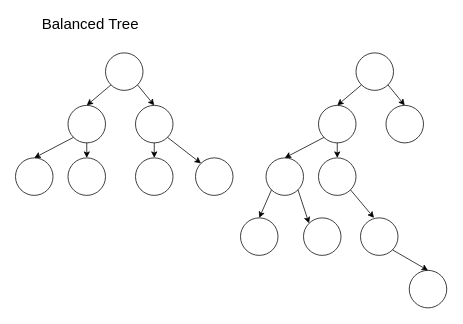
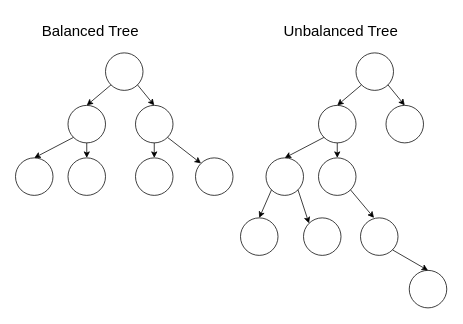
  <mxCell id="0" />
  <mxCell id="1" parent="0" />
  <mxCell id="2" value="" style="ellipse;whiteSpace=wrap;html=1;aspect=fixed;" vertex="1" parent="1"><mxGeometry x="140" y="70" width="50" height="50" as="geometry" /></mxCell>
- <mxCell id="3" value="&lt;font style=&quot;font-size: 20px;&quot;&gt;Balanced Tree&lt;/font&gt;" style="text;html=1;strokeColor=none;fillColor=none;align=center;verticalAlign=middle;whiteSpace=wrap;rounded=0;" vertex="1" parent="1"><mxGeometry x="20" y="10" width="200" height="40" as="geometry" /></mxCell>
+ <mxCell id="3" value="&lt;font style=&quot;font-size: 20px;&quot;&gt;Balanced Tree&lt;/font&gt;" style="text;html=1;strokeColor=none;fillColor=none;align=center;verticalAlign=middle;whiteSpace=wrap;rounded=0;" vertex="1" parent="1"><mxGeometry width="200" height="40" as="geometry" x="20" y="20" /></mxCell>
  <mxCell id="4" value="" style="ellipse;whiteSpace=wrap;html=1;aspect=fixed;" vertex="1" parent="1"><mxGeometry x="90" y="140" width="50" height="50" as="geometry" /></mxCell>
  <mxCell id="5" value="" style="ellipse;whiteSpace=wrap;html=1;aspect=fixed;" vertex="1" parent="1"><mxGeometry x="180" y="140" width="50" height="50" as="geometry" /></mxCell>
  <mxCell id="6" value="" style="ellipse;whiteSpace=wrap;html=1;aspect=fixed;" vertex="1" parent="1"><mxGeometry x="260" y="210" width="50" height="50" as="geometry" /></mxCell>
  <mxCell id="7" value="" style="ellipse;whiteSpace=wrap;html=1;aspect=fixed;" vertex="1" parent="1"><mxGeometry x="180" y="210" width="50" height="50" as="geometry" /></mxCell>
  <mxCell id="8" value="" style="ellipse;whiteSpace=wrap;html=1;aspect=fixed;" vertex="1" parent="1"><mxGeometry x="90" y="210" width="50" height="50" as="geometry" /></mxCell>
  <mxCell id="9" value="" style="ellipse;whiteSpace=wrap;html=1;aspect=fixed;" vertex="1" parent="1"><mxGeometry y="210" width="50" height="50" as="geometry" x="20" /></mxCell>
  <mxCell id="10" value="" style="endArrow=classic;html=1;rounded=0;entryX=0.5;entryY=0;entryDx=0;entryDy=0;exitX=0;exitY=1;exitDx=0;exitDy=0;" edge="1" parent="1" source="2" target="4"><mxGeometry width="50" height="50" relative="1" as="geometry"><mxPoint x="80" y="120" as="sourcePoint" /><mxPoint x="130" y="70" as="targetPoint" /></mxGeometry></mxCell>
  <mxCell id="11" value="" style="endArrow=classic;html=1;rounded=0;exitX=1;exitY=1;exitDx=0;exitDy=0;entryX=0.5;entryY=0;entryDx=0;entryDy=0;" edge="1" parent="1" source="2" target="5"><mxGeometry width="50" height="50" relative="1" as="geometry"><mxPoint x="210" y="130" as="sourcePoint" /><mxPoint x="260" y="80" as="targetPoint" /></mxGeometry></mxCell>
  <mxCell id="12" value="" style="endArrow=classic;html=1;rounded=0;exitX=0;exitY=1;exitDx=0;exitDy=0;entryX=0.5;entryY=0;entryDx=0;entryDy=0;" edge="1" parent="1" source="4" target="9"><mxGeometry width="50" height="50" relative="1" as="geometry"><mxPoint x="60" y="190" as="sourcePoint" /><mxPoint x="110" y="140" as="targetPoint" /></mxGeometry></mxCell>
  <mxCell id="13" value="" style="endArrow=classic;html=1;rounded=0;exitX=0.5;exitY=1;exitDx=0;exitDy=0;entryX=0.5;entryY=0;entryDx=0;entryDy=0;" edge="1" parent="1" source="4" target="8"><mxGeometry width="50" height="50" relative="1" as="geometry"><mxPoint x="120" y="190" as="sourcePoint" /><mxPoint x="170" y="140" as="targetPoint" /></mxGeometry></mxCell>
  <mxCell id="14" value="" style="endArrow=classic;html=1;rounded=0;exitX=0.5;exitY=1;exitDx=0;exitDy=0;entryX=0.5;entryY=0;entryDx=0;entryDy=0;" edge="1" parent="1" source="5" target="7"><mxGeometry width="50" height="50" relative="1" as="geometry"><mxPoint x="220" y="200" as="sourcePoint" /><mxPoint x="270" y="150" as="targetPoint" /></mxGeometry></mxCell>
  <mxCell id="15" value="" style="endArrow=classic;html=1;rounded=0;exitX=1;exitY=1;exitDx=0;exitDy=0;entryX=0;entryY=0;entryDx=0;entryDy=0;" edge="1" parent="1" source="5" target="6"><mxGeometry width="50" height="50" relative="1" as="geometry"><mxPoint x="260" y="200" as="sourcePoint" /><mxPoint x="310" y="150" as="targetPoint" /></mxGeometry></mxCell>
  <mxCell id="16" value="" style="ellipse;whiteSpace=wrap;html=1;aspect=fixed;" vertex="1" parent="1"><mxGeometry x="474" y="70" width="50" height="50" as="geometry" /></mxCell>
+ <mxCell id="17" value="&lt;font style=&quot;font-size: 20px;&quot;&gt;Unbalanced Tree&lt;/font&gt;" style="text;html=1;strokeColor=none;fillColor=none;align=center;verticalAlign=middle;whiteSpace=wrap;rounded=0;" vertex="1" parent="1"><mxGeometry x="354" width="200" height="40" as="geometry" y="20" /></mxCell>
  <mxCell id="18" value="" style="ellipse;whiteSpace=wrap;html=1;aspect=fixed;" vertex="1" parent="1"><mxGeometry x="424" y="140" width="50" height="50" as="geometry" /></mxCell>
  <mxCell id="19" value="" style="ellipse;whiteSpace=wrap;html=1;aspect=fixed;" vertex="1" parent="1"><mxGeometry x="514" y="140" width="50" height="50" as="geometry" /></mxCell>
  <mxCell id="20" value="" style="ellipse;whiteSpace=wrap;html=1;aspect=fixed;" vertex="1" parent="1"><mxGeometry x="404" y="290" width="50" height="50" as="geometry" /></mxCell>
  <mxCell id="21" value="" style="ellipse;whiteSpace=wrap;html=1;aspect=fixed;" vertex="1" parent="1"><mxGeometry x="320" y="290" width="50" height="50" as="geometry" /></mxCell>
  <mxCell id="22" value="" style="ellipse;whiteSpace=wrap;html=1;aspect=fixed;" vertex="1" parent="1"><mxGeometry x="424" y="210" width="50" height="50" as="geometry" /></mxCell>
  <mxCell id="23" value="" style="ellipse;whiteSpace=wrap;html=1;aspect=fixed;" vertex="1" parent="1"><mxGeometry x="354" y="210" width="50" height="50" as="geometry" /></mxCell>
  <mxCell id="24" value="" style="endArrow=classic;html=1;rounded=0;entryX=0.5;entryY=0;entryDx=0;entryDy=0;exitX=0;exitY=1;exitDx=0;exitDy=0;" edge="1" source="16" target="18" parent="1"><mxGeometry width="50" height="50" relative="1" as="geometry"><mxPoint x="414" y="120" as="sourcePoint" /><mxPoint x="464" y="70" as="targetPoint" /></mxGeometry></mxCell>
  <mxCell id="25" value="" style="endArrow=classic;html=1;rounded=0;exitX=1;exitY=1;exitDx=0;exitDy=0;entryX=0.5;entryY=0;entryDx=0;entryDy=0;" edge="1" source="16" target="19" parent="1"><mxGeometry width="50" height="50" relative="1" as="geometry"><mxPoint x="544" y="130" as="sourcePoint" /><mxPoint x="594" y="80" as="targetPoint" /></mxGeometry></mxCell>
  <mxCell id="26" value="" style="endArrow=classic;html=1;rounded=0;exitX=0;exitY=1;exitDx=0;exitDy=0;entryX=0.5;entryY=0;entryDx=0;entryDy=0;" edge="1" source="18" target="23" parent="1"><mxGeometry width="50" height="50" relative="1" as="geometry"><mxPoint x="394" y="190" as="sourcePoint" /><mxPoint x="444" y="140" as="targetPoint" /></mxGeometry></mxCell>
  <mxCell id="27" value="" style="endArrow=classic;html=1;rounded=0;exitX=0.5;exitY=1;exitDx=0;exitDy=0;entryX=0.5;entryY=0;entryDx=0;entryDy=0;" edge="1" source="18" target="22" parent="1"><mxGeometry width="50" height="50" relative="1" as="geometry"><mxPoint x="454" y="190" as="sourcePoint" /><mxPoint x="504" y="140" as="targetPoint" /></mxGeometry></mxCell>
  <mxCell id="28" value="" style="endArrow=classic;html=1;rounded=0;exitX=0;exitY=1;exitDx=0;exitDy=0;entryX=0.5;entryY=0;entryDx=0;entryDy=0;" edge="1" source="23" target="21" parent="1"><mxGeometry width="50" height="50" relative="1" as="geometry"><mxPoint x="554" y="200" as="sourcePoint" /><mxPoint x="604" y="150" as="targetPoint" /></mxGeometry></mxCell>
  <mxCell id="29" value="" style="endArrow=classic;html=1;rounded=0;exitX=1;exitY=1;exitDx=0;exitDy=0;entryX=0;entryY=0;entryDx=0;entryDy=0;" edge="1" source="23" target="20" parent="1"><mxGeometry width="50" height="50" relative="1" as="geometry"><mxPoint x="594" y="200" as="sourcePoint" /><mxPoint x="644" y="150" as="targetPoint" /></mxGeometry></mxCell>
  <mxCell id="30" value="" style="ellipse;whiteSpace=wrap;html=1;aspect=fixed;" vertex="1" parent="1"><mxGeometry x="480" y="290" width="50" height="50" as="geometry" /></mxCell>
  <mxCell id="31" value="" style="ellipse;whiteSpace=wrap;html=1;aspect=fixed;" vertex="1" parent="1"><mxGeometry x="545" y="360" width="50" height="50" as="geometry" /></mxCell>
  <mxCell id="32" value="" style="endArrow=classic;html=1;rounded=0;exitX=1;exitY=1;exitDx=0;exitDy=0;entryX=0.36;entryY=0;entryDx=0;entryDy=0;entryPerimeter=0;" edge="1" parent="1" source="22" target="30"><mxGeometry width="50" height="50" relative="1" as="geometry"><mxPoint x="490" y="280" as="sourcePoint" /><mxPoint x="540" y="230" as="targetPoint" /></mxGeometry></mxCell>
  <mxCell id="33" value="" style="endArrow=classic;html=1;rounded=0;exitX=1;exitY=1;exitDx=0;exitDy=0;entryX=0.5;entryY=0;entryDx=0;entryDy=0;" edge="1" parent="1" source="30" target="31"><mxGeometry width="50" height="50" relative="1" as="geometry"><mxPoint x="540" y="360" as="sourcePoint" /><mxPoint x="590" y="310" as="targetPoint" /></mxGeometry></mxCell>
